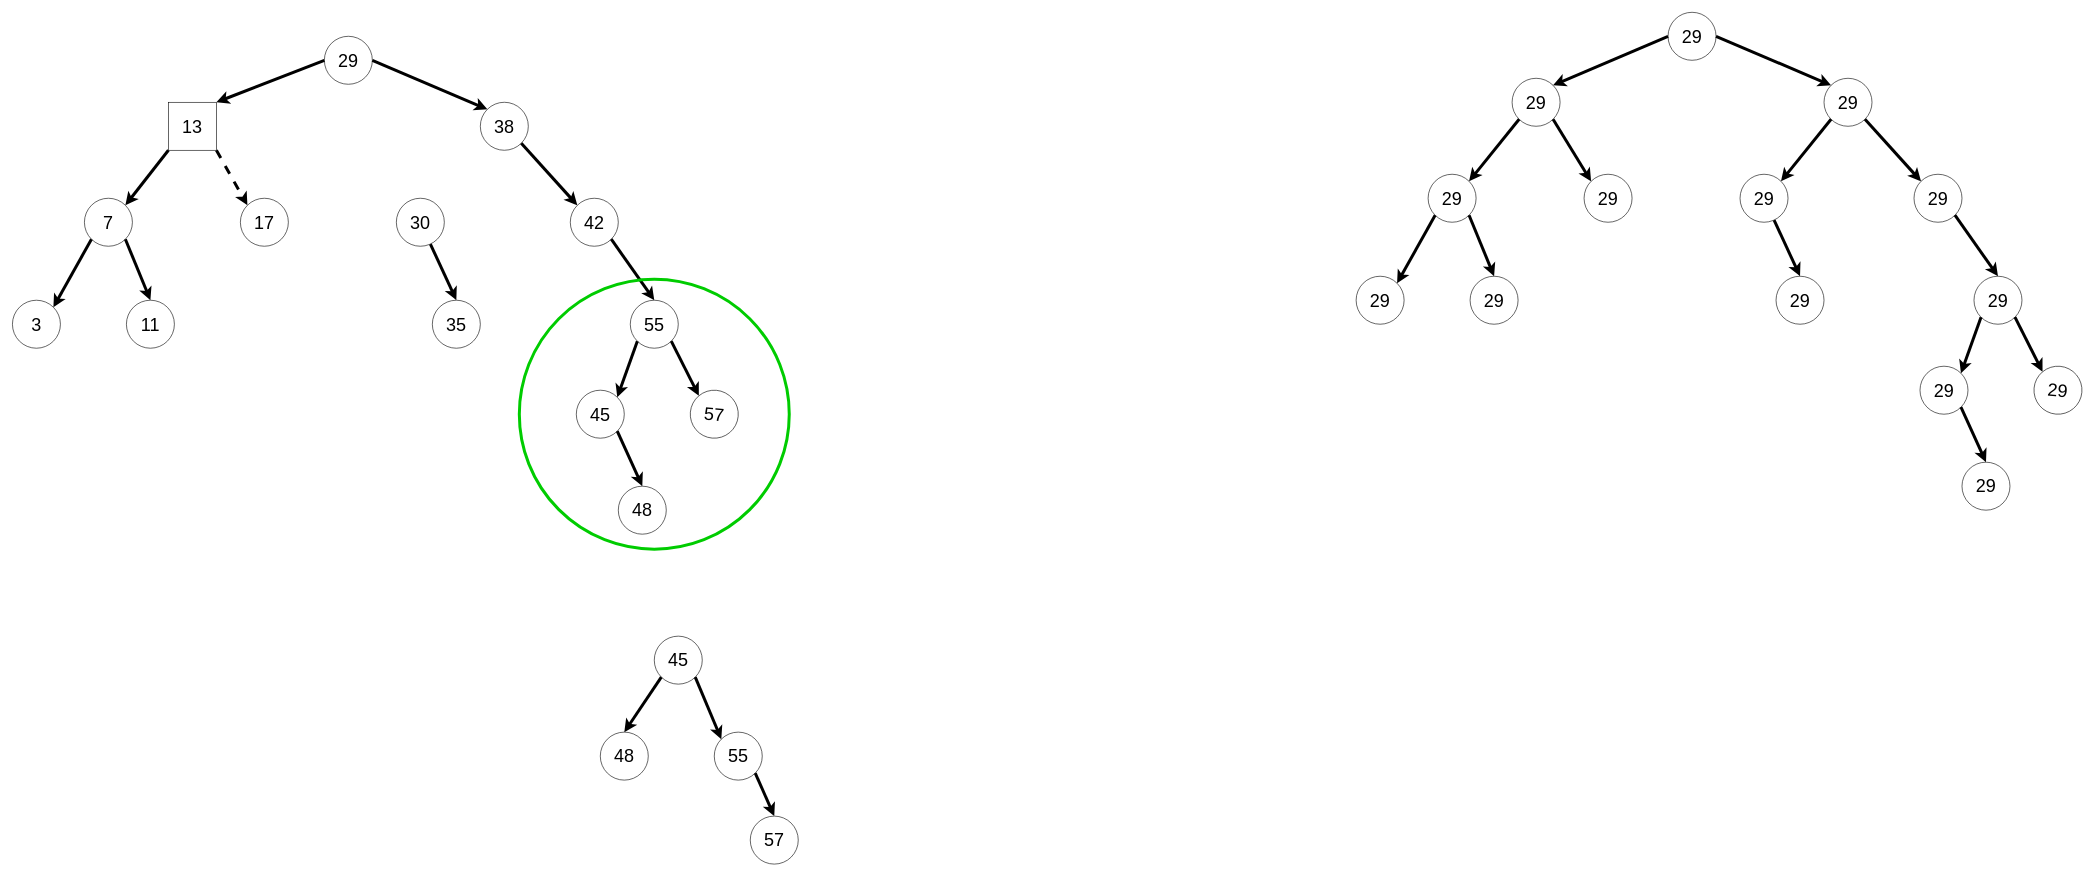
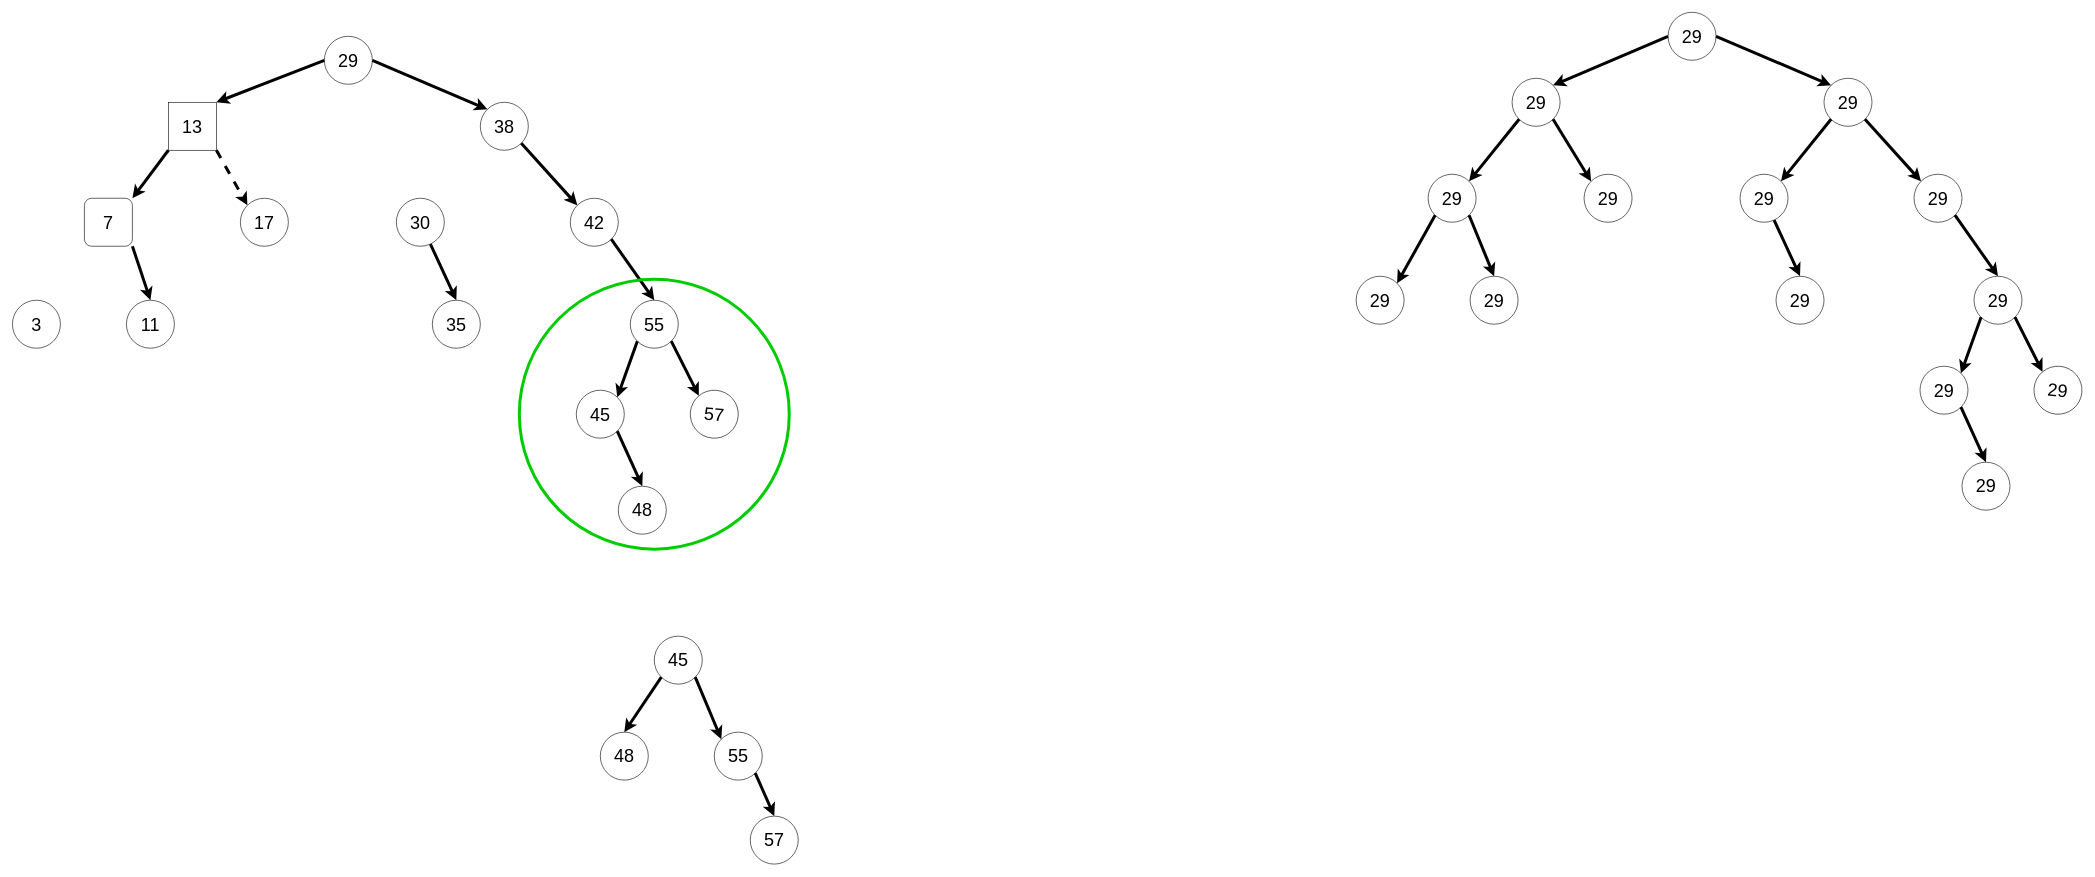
  <mxCell id="0" />
  <mxCell id="1" parent="0" />
  <mxCell id="2" value="&lt;span style=&quot;font-size: 30px;&quot;&gt;13&lt;/span&gt;" style="whiteSpace=wrap;html=1;aspect=fixed;rounded=0;" vertex="1" parent="1"><mxGeometry x="280" y="170" width="80" height="80" as="geometry" /></mxCell>
  <mxCell id="3" value="&lt;font style=&quot;font-size: 30px;&quot;&gt;29&lt;/font&gt;" style="ellipse;whiteSpace=wrap;html=1;aspect=fixed;rounded=0;" vertex="1" parent="1"><mxGeometry x="540" y="60" width="80" height="80" as="geometry" /></mxCell>
  <mxCell id="4" value="&lt;span style=&quot;font-size: 30px;&quot;&gt;38&lt;/span&gt;" style="ellipse;whiteSpace=wrap;html=1;aspect=fixed;rounded=0;" vertex="1" parent="1"><mxGeometry x="800" y="170" width="80" height="80" as="geometry" /></mxCell>
- <mxCell id="5" value="&lt;span style=&quot;font-size: 30px;&quot;&gt;7&lt;/span&gt;" style="ellipse;whiteSpace=wrap;html=1;aspect=fixed;rounded=0;" vertex="1" parent="1"><mxGeometry x="140" y="330" width="80" height="80" as="geometry" /></mxCell>
+ <mxCell id="5" value="&lt;span style=&quot;font-size: 30px;&quot;&gt;7&lt;/span&gt;" style="whiteSpace=wrap;html=1;aspect=fixed;rounded=1;" vertex="1" parent="1"><mxGeometry x="140" y="330" width="80" height="80" as="geometry" /></mxCell>
  <mxCell id="6" value="&lt;span style=&quot;font-size: 30px;&quot;&gt;17&lt;/span&gt;" style="ellipse;whiteSpace=wrap;html=1;aspect=fixed;rounded=0;" vertex="1" parent="1"><mxGeometry x="400" y="330" width="80" height="80" as="geometry" /></mxCell>
  <mxCell id="7" value="&lt;span style=&quot;font-size: 30px;&quot;&gt;3&lt;/span&gt;" style="ellipse;whiteSpace=wrap;html=1;aspect=fixed;rotation=0;rounded=0;" vertex="1" parent="1"><mxGeometry x="20" y="500" width="80" height="80" as="geometry" /></mxCell>
  <mxCell id="8" value="&lt;span style=&quot;font-size: 30px;&quot;&gt;11&lt;/span&gt;" style="ellipse;whiteSpace=wrap;html=1;aspect=fixed;rounded=0;" vertex="1" parent="1"><mxGeometry x="210" y="500" width="80" height="80" as="geometry" /></mxCell>
  <mxCell id="9" value="&lt;span style=&quot;font-size: 30px;&quot;&gt;30&lt;/span&gt;" style="ellipse;whiteSpace=wrap;html=1;aspect=fixed;rounded=0;" vertex="1" parent="1"><mxGeometry x="660" y="330" width="80" height="80" as="geometry" /></mxCell>
  <mxCell id="10" value="&lt;span style=&quot;font-size: 30px;&quot;&gt;42&lt;/span&gt;" style="ellipse;whiteSpace=wrap;html=1;aspect=fixed;rounded=0;" vertex="1" parent="1"><mxGeometry x="950" y="330" width="80" height="80" as="geometry" /></mxCell>
  <mxCell id="11" value="&lt;span style=&quot;font-size: 30px;&quot;&gt;35&lt;/span&gt;" style="ellipse;whiteSpace=wrap;html=1;aspect=fixed;rotation=0;rounded=0;" vertex="1" parent="1"><mxGeometry x="720" y="500" width="80" height="80" as="geometry" /></mxCell>
  <mxCell id="12" value="&lt;span style=&quot;font-size: 30px;&quot;&gt;55&lt;/span&gt;" style="ellipse;whiteSpace=wrap;html=1;aspect=fixed;rotation=0;rounded=0;" vertex="1" parent="1"><mxGeometry x="1050" y="500" width="80" height="80" as="geometry" /></mxCell>
  <mxCell id="13" value="&lt;span style=&quot;font-size: 30px;&quot;&gt;45&lt;/span&gt;" style="ellipse;whiteSpace=wrap;html=1;aspect=fixed;rounded=0;" vertex="1" parent="1"><mxGeometry x="960" y="650" width="80" height="80" as="geometry" /></mxCell>
  <mxCell id="14" value="&lt;span style=&quot;font-size: 30px;&quot;&gt;57&lt;/span&gt;" style="ellipse;whiteSpace=wrap;html=1;aspect=fixed;rotation=5;rounded=0;" vertex="1" parent="1"><mxGeometry x="1150" y="650" width="80" height="80" as="geometry" /></mxCell>
  <mxCell id="15" value="&lt;span style=&quot;font-size: 30px;&quot;&gt;48&lt;/span&gt;" style="ellipse;whiteSpace=wrap;html=1;aspect=fixed;rounded=0;" vertex="1" parent="1"><mxGeometry x="1030" y="810" width="80" height="80" as="geometry" /></mxCell>
  <mxCell id="16" value="" style="endArrow=classic;html=1;rounded=0;strokeWidth=5;entryX=1;entryY=0;entryDx=0;entryDy=0;exitX=0;exitY=0.5;exitDx=0;exitDy=0;" edge="1" parent="1" source="3" target="2"><mxGeometry width="50" height="50" relative="1" as="geometry"><mxPoint x="450" y="235" as="sourcePoint" /><mxPoint x="500" y="185" as="targetPoint" /></mxGeometry></mxCell>
  <mxCell id="17" value="" style="endArrow=classic;html=1;rounded=0;strokeWidth=5;entryX=0;entryY=0;entryDx=0;entryDy=0;exitX=1;exitY=0.5;exitDx=0;exitDy=0;" edge="1" parent="1" source="3" target="4"><mxGeometry width="50" height="50" relative="1" as="geometry"><mxPoint x="550" y="110" as="sourcePoint" /><mxPoint x="358.284" y="191.716" as="targetPoint" /></mxGeometry></mxCell>
  <mxCell id="18" value="" style="endArrow=classic;html=1;rounded=0;strokeWidth=5;entryX=0;entryY=0;entryDx=0;entryDy=0;exitX=1;exitY=1;exitDx=0;exitDy=0;" edge="1" parent="1" source="4" target="10"><mxGeometry width="50" height="50" relative="1" as="geometry"><mxPoint x="630" y="110" as="sourcePoint" /><mxPoint x="821.716" y="191.716" as="targetPoint" /></mxGeometry></mxCell>
  <mxCell id="19" value="" style="endArrow=classic;html=1;rounded=0;strokeWidth=5;entryX=0.5;entryY=0;entryDx=0;entryDy=0;" edge="1" parent="1" source="9" target="11"><mxGeometry width="50" height="50" relative="1" as="geometry"><mxPoint x="1030.436" y="546.564" as="sourcePoint" /><mxPoint x="947.004" y="649.996" as="targetPoint" /></mxGeometry></mxCell>
  <mxCell id="20" value="" style="endArrow=classic;html=1;rounded=0;strokeWidth=5;entryX=0.5;entryY=0;entryDx=0;entryDy=0;exitX=1;exitY=1;exitDx=0;exitDy=0;" edge="1" parent="1" source="10" target="12"><mxGeometry width="50" height="50" relative="1" as="geometry"><mxPoint x="999.996" y="410.004" as="sourcePoint" /><mxPoint x="916.564" y="513.436" as="targetPoint" /></mxGeometry></mxCell>
  <mxCell id="21" value="" style="endArrow=classic;html=1;rounded=0;strokeWidth=5;exitX=1;exitY=1;exitDx=0;exitDy=0;entryX=0;entryY=0;entryDx=0;entryDy=0;" edge="1" parent="1" source="12" target="14"><mxGeometry width="50" height="50" relative="1" as="geometry"><mxPoint x="1028.284" y="408.284" as="sourcePoint" /><mxPoint x="1170" y="650" as="targetPoint" /></mxGeometry></mxCell>
  <mxCell id="22" value="" style="endArrow=classic;html=1;rounded=0;strokeWidth=5;entryX=1;entryY=0;entryDx=0;entryDy=0;exitX=0;exitY=1;exitDx=0;exitDy=0;" edge="1" parent="1" source="12" target="13"><mxGeometry width="50" height="50" relative="1" as="geometry"><mxPoint x="1070" y="620" as="sourcePoint" /><mxPoint x="1174.288" y="669.358" as="targetPoint" /></mxGeometry></mxCell>
  <mxCell id="23" value="" style="endArrow=classic;html=1;rounded=0;strokeWidth=5;exitX=1;exitY=1;exitDx=0;exitDy=0;entryX=0.5;entryY=0;entryDx=0;entryDy=0;" edge="1" parent="1" source="13" target="15"><mxGeometry width="50" height="50" relative="1" as="geometry"><mxPoint x="1040" y="730.001" as="sourcePoint" /><mxPoint x="1094.288" y="814.718" as="targetPoint" /></mxGeometry></mxCell>
  <mxCell id="24" value="" style="endArrow=classic;html=1;rounded=0;strokeWidth=5;entryX=0;entryY=0;entryDx=0;entryDy=0;exitX=1;exitY=1;exitDx=0;exitDy=0;dashed=1;" edge="1" parent="1" source="2" target="6"><mxGeometry width="50" height="50" relative="1" as="geometry"><mxPoint x="399.997" y="233.408" as="sourcePoint" /><mxPoint x="438.285" y="329.998" as="targetPoint" /></mxGeometry></mxCell>
  <mxCell id="25" value="" style="endArrow=classic;html=1;rounded=0;strokeWidth=5;entryX=1;entryY=0;entryDx=0;entryDy=0;exitX=0;exitY=1;exitDx=0;exitDy=0;" edge="1" parent="1" source="2" target="5"><mxGeometry width="50" height="50" relative="1" as="geometry"><mxPoint x="273.436" y="226.564" as="sourcePoint" /><mxPoint x="190.004" y="329.996" as="targetPoint" /></mxGeometry></mxCell>
- <mxCell id="26" value="" style="endArrow=classic;html=1;rounded=0;strokeWidth=5;entryX=1;entryY=0;entryDx=0;entryDy=0;exitX=0;exitY=1;exitDx=0;exitDy=0;" edge="1" parent="1" source="5" target="7"><mxGeometry width="50" height="50" relative="1" as="geometry"><mxPoint x="199.996" y="420.004" as="sourcePoint" /><mxPoint x="116.564" y="523.436" as="targetPoint" /></mxGeometry></mxCell>
  <mxCell id="27" value="" style="endArrow=classic;html=1;rounded=0;strokeWidth=5;entryX=0.5;entryY=0;entryDx=0;entryDy=0;exitX=1;exitY=1;exitDx=0;exitDy=0;" edge="1" parent="1" source="5" target="8"><mxGeometry width="50" height="50" relative="1" as="geometry"><mxPoint x="161.716" y="408.284" as="sourcePoint" /><mxPoint x="88.284" y="521.716" as="targetPoint" /></mxGeometry></mxCell>
  <mxCell id="28" value="&lt;span style=&quot;font-size: 30px;&quot;&gt;29&lt;/span&gt;" style="ellipse;whiteSpace=wrap;html=1;aspect=fixed;rounded=0;" vertex="1" parent="1"><mxGeometry x="2520" y="130" width="80" height="80" as="geometry" /></mxCell>
  <mxCell id="29" value="&lt;font style=&quot;font-size: 30px;&quot;&gt;29&lt;/font&gt;" style="ellipse;whiteSpace=wrap;html=1;aspect=fixed;rounded=0;" vertex="1" parent="1"><mxGeometry x="2780" y="20" width="80" height="80" as="geometry" /></mxCell>
  <mxCell id="30" value="&lt;span style=&quot;font-size: 30px;&quot;&gt;29&lt;/span&gt;" style="ellipse;whiteSpace=wrap;html=1;aspect=fixed;rounded=0;" vertex="1" parent="1"><mxGeometry x="3040" y="130" width="80" height="80" as="geometry" /></mxCell>
  <mxCell id="31" value="&lt;span style=&quot;font-size: 30px;&quot;&gt;29&lt;/span&gt;" style="ellipse;whiteSpace=wrap;html=1;aspect=fixed;rounded=0;" vertex="1" parent="1"><mxGeometry x="2380" y="290" width="80" height="80" as="geometry" /></mxCell>
  <mxCell id="32" value="&lt;span style=&quot;font-size: 30px;&quot;&gt;29&lt;/span&gt;" style="ellipse;whiteSpace=wrap;html=1;aspect=fixed;rounded=0;" vertex="1" parent="1"><mxGeometry x="2640" y="290" width="80" height="80" as="geometry" /></mxCell>
  <mxCell id="33" value="&lt;span style=&quot;font-size: 30px;&quot;&gt;29&lt;/span&gt;" style="ellipse;whiteSpace=wrap;html=1;aspect=fixed;rotation=0;rounded=0;" vertex="1" parent="1"><mxGeometry x="2260" y="460" width="80" height="80" as="geometry" /></mxCell>
  <mxCell id="34" value="&lt;span style=&quot;font-size: 30px;&quot;&gt;29&lt;/span&gt;" style="ellipse;whiteSpace=wrap;html=1;aspect=fixed;rounded=0;" vertex="1" parent="1"><mxGeometry x="2450" y="460" width="80" height="80" as="geometry" /></mxCell>
  <mxCell id="35" value="&lt;span style=&quot;font-size: 30px;&quot;&gt;29&lt;/span&gt;" style="ellipse;whiteSpace=wrap;html=1;aspect=fixed;rounded=0;" vertex="1" parent="1"><mxGeometry x="2900" y="290" width="80" height="80" as="geometry" /></mxCell>
  <mxCell id="36" value="&lt;span style=&quot;font-size: 30px;&quot;&gt;29&lt;/span&gt;" style="ellipse;whiteSpace=wrap;html=1;aspect=fixed;rounded=0;" vertex="1" parent="1"><mxGeometry x="3190" y="290" width="80" height="80" as="geometry" /></mxCell>
  <mxCell id="37" value="&lt;span style=&quot;font-size: 30px;&quot;&gt;29&lt;/span&gt;" style="ellipse;whiteSpace=wrap;html=1;aspect=fixed;rotation=0;rounded=0;" vertex="1" parent="1"><mxGeometry x="2960" y="460" width="80" height="80" as="geometry" /></mxCell>
  <mxCell id="38" value="&lt;span style=&quot;font-size: 30px;&quot;&gt;29&lt;/span&gt;" style="ellipse;whiteSpace=wrap;html=1;aspect=fixed;rotation=0;rounded=0;" vertex="1" parent="1"><mxGeometry x="3290" y="460" width="80" height="80" as="geometry" /></mxCell>
  <mxCell id="39" value="&lt;span style=&quot;font-size: 30px;&quot;&gt;29&lt;/span&gt;" style="ellipse;whiteSpace=wrap;html=1;aspect=fixed;rounded=0;" vertex="1" parent="1"><mxGeometry x="3200" y="610" width="80" height="80" as="geometry" /></mxCell>
  <mxCell id="40" value="&lt;span style=&quot;font-size: 30px;&quot;&gt;29&lt;/span&gt;" style="ellipse;whiteSpace=wrap;html=1;aspect=fixed;rotation=5;rounded=0;" vertex="1" parent="1"><mxGeometry x="3390" y="610" width="80" height="80" as="geometry" /></mxCell>
  <mxCell id="41" value="&lt;span style=&quot;font-size: 30px;&quot;&gt;29&lt;/span&gt;" style="ellipse;whiteSpace=wrap;html=1;aspect=fixed;rounded=0;" vertex="1" parent="1"><mxGeometry x="3270" y="770" width="80" height="80" as="geometry" /></mxCell>
  <mxCell id="42" value="" style="endArrow=classic;html=1;rounded=0;strokeWidth=5;entryX=1;entryY=0;entryDx=0;entryDy=0;exitX=0;exitY=0.5;exitDx=0;exitDy=0;" edge="1" parent="1" source="29" target="28"><mxGeometry width="50" height="50" relative="1" as="geometry"><mxPoint x="2690" y="195" as="sourcePoint" /><mxPoint x="2740" y="145" as="targetPoint" /></mxGeometry></mxCell>
  <mxCell id="43" value="" style="endArrow=classic;html=1;rounded=0;strokeWidth=5;entryX=0;entryY=0;entryDx=0;entryDy=0;exitX=1;exitY=0.5;exitDx=0;exitDy=0;" edge="1" parent="1" source="29" target="30"><mxGeometry width="50" height="50" relative="1" as="geometry"><mxPoint x="2790" y="70" as="sourcePoint" /><mxPoint x="2598.284" y="151.716" as="targetPoint" /></mxGeometry></mxCell>
  <mxCell id="44" value="" style="endArrow=classic;html=1;rounded=0;strokeWidth=5;entryX=0;entryY=0;entryDx=0;entryDy=0;exitX=1;exitY=1;exitDx=0;exitDy=0;" edge="1" parent="1" source="30" target="36"><mxGeometry width="50" height="50" relative="1" as="geometry"><mxPoint x="2870" y="70" as="sourcePoint" /><mxPoint x="3061.716" y="151.716" as="targetPoint" /></mxGeometry></mxCell>
  <mxCell id="45" value="" style="endArrow=classic;html=1;rounded=0;strokeWidth=5;entryX=1;entryY=0;entryDx=0;entryDy=0;exitX=0;exitY=1;exitDx=0;exitDy=0;" edge="1" parent="1" source="30" target="35"><mxGeometry width="50" height="50" relative="1" as="geometry"><mxPoint x="3118.284" y="208.284" as="sourcePoint" /><mxPoint x="3221.716" y="311.716" as="targetPoint" /></mxGeometry></mxCell>
  <mxCell id="46" value="" style="endArrow=classic;html=1;rounded=0;strokeWidth=5;entryX=0.5;entryY=0;entryDx=0;entryDy=0;" edge="1" parent="1" source="35" target="37"><mxGeometry width="50" height="50" relative="1" as="geometry"><mxPoint x="3270.436" y="506.564" as="sourcePoint" /><mxPoint x="3187.004" y="609.996" as="targetPoint" /></mxGeometry></mxCell>
  <mxCell id="47" value="" style="endArrow=classic;html=1;rounded=0;strokeWidth=5;entryX=0.5;entryY=0;entryDx=0;entryDy=0;exitX=1;exitY=1;exitDx=0;exitDy=0;" edge="1" parent="1" source="36" target="38"><mxGeometry width="50" height="50" relative="1" as="geometry"><mxPoint x="3239.996" y="370.004" as="sourcePoint" /><mxPoint x="3156.564" y="473.436" as="targetPoint" /></mxGeometry></mxCell>
  <mxCell id="48" value="" style="endArrow=classic;html=1;rounded=0;strokeWidth=5;exitX=1;exitY=1;exitDx=0;exitDy=0;entryX=0;entryY=0;entryDx=0;entryDy=0;" edge="1" parent="1" source="38" target="40"><mxGeometry width="50" height="50" relative="1" as="geometry"><mxPoint x="3268.284" y="368.284" as="sourcePoint" /><mxPoint x="3410" y="610" as="targetPoint" /></mxGeometry></mxCell>
  <mxCell id="49" value="" style="endArrow=classic;html=1;rounded=0;strokeWidth=5;entryX=1;entryY=0;entryDx=0;entryDy=0;exitX=0;exitY=1;exitDx=0;exitDy=0;" edge="1" parent="1" source="38" target="39"><mxGeometry width="50" height="50" relative="1" as="geometry"><mxPoint x="3310" y="580" as="sourcePoint" /><mxPoint x="3414.288" y="629.358" as="targetPoint" /></mxGeometry></mxCell>
  <mxCell id="50" value="" style="endArrow=classic;html=1;rounded=0;strokeWidth=5;exitX=1;exitY=1;exitDx=0;exitDy=0;entryX=0.5;entryY=0;entryDx=0;entryDy=0;" edge="1" parent="1" source="39" target="41"><mxGeometry width="50" height="50" relative="1" as="geometry"><mxPoint x="3280" y="690.001" as="sourcePoint" /><mxPoint x="3334.288" y="774.718" as="targetPoint" /></mxGeometry></mxCell>
  <mxCell id="51" value="" style="endArrow=classic;html=1;rounded=0;strokeWidth=5;entryX=0;entryY=0;entryDx=0;entryDy=0;exitX=1;exitY=1;exitDx=0;exitDy=0;" edge="1" parent="1" source="28" target="32"><mxGeometry width="50" height="50" relative="1" as="geometry"><mxPoint x="2639.997" y="193.408" as="sourcePoint" /><mxPoint x="2678.285" y="289.998" as="targetPoint" /></mxGeometry></mxCell>
  <mxCell id="52" value="" style="endArrow=classic;html=1;rounded=0;strokeWidth=5;entryX=1;entryY=0;entryDx=0;entryDy=0;exitX=0;exitY=1;exitDx=0;exitDy=0;" edge="1" parent="1" source="28" target="31"><mxGeometry width="50" height="50" relative="1" as="geometry"><mxPoint x="2513.436" y="186.564" as="sourcePoint" /><mxPoint x="2430.004" y="289.996" as="targetPoint" /></mxGeometry></mxCell>
  <mxCell id="53" value="" style="endArrow=classic;html=1;rounded=0;strokeWidth=5;entryX=1;entryY=0;entryDx=0;entryDy=0;exitX=0;exitY=1;exitDx=0;exitDy=0;" edge="1" parent="1" source="31" target="33"><mxGeometry width="50" height="50" relative="1" as="geometry"><mxPoint x="2439.996" y="380.004" as="sourcePoint" /><mxPoint x="2356.564" y="483.436" as="targetPoint" /></mxGeometry></mxCell>
  <mxCell id="54" value="" style="endArrow=classic;html=1;rounded=0;strokeWidth=5;entryX=0.5;entryY=0;entryDx=0;entryDy=0;exitX=1;exitY=1;exitDx=0;exitDy=0;" edge="1" parent="1" source="31" target="34"><mxGeometry width="50" height="50" relative="1" as="geometry"><mxPoint x="2401.716" y="368.284" as="sourcePoint" /><mxPoint x="2328.284" y="481.716" as="targetPoint" /></mxGeometry></mxCell>
  <mxCell id="55" value="" style="ellipse;whiteSpace=wrap;html=1;fillColor=none;strokeWidth=5;strokeColor=#00CC00;" vertex="1" parent="1"><mxGeometry x="865" y="465" width="450" height="450" as="geometry" /></mxCell>
  <mxCell id="56" value="&lt;span style=&quot;font-size: 30px;&quot;&gt;55&lt;/span&gt;" style="ellipse;whiteSpace=wrap;html=1;aspect=fixed;rotation=0;rounded=0;" vertex="1" parent="1"><mxGeometry x="1190" y="1220" width="80" height="80" as="geometry" /></mxCell>
  <mxCell id="57" value="&lt;span style=&quot;font-size: 30px;&quot;&gt;45&lt;/span&gt;" style="ellipse;whiteSpace=wrap;html=1;aspect=fixed;rounded=0;" vertex="1" parent="1"><mxGeometry x="1090" y="1060" width="80" height="80" as="geometry" /></mxCell>
  <mxCell id="58" value="&lt;span style=&quot;font-size: 30px;&quot;&gt;57&lt;/span&gt;" style="ellipse;whiteSpace=wrap;html=1;aspect=fixed;rotation=0;rounded=0;" vertex="1" parent="1"><mxGeometry x="1250" y="1360" width="80" height="80" as="geometry" /></mxCell>
  <mxCell id="59" value="&lt;span style=&quot;font-size: 30px;&quot;&gt;48&lt;/span&gt;" style="ellipse;whiteSpace=wrap;html=1;aspect=fixed;rounded=0;" vertex="1" parent="1"><mxGeometry x="1000" y="1220" width="80" height="80" as="geometry" /></mxCell>
  <mxCell id="60" value="" style="endArrow=classic;html=1;rounded=0;strokeWidth=5;exitX=1;exitY=1;exitDx=0;exitDy=0;entryX=0.5;entryY=0;entryDx=0;entryDy=0;" edge="1" parent="1" source="56" target="58"><mxGeometry width="50" height="50" relative="1" as="geometry"><mxPoint x="1088.284" y="938.284" as="sourcePoint" /><mxPoint x="1230" y="1180" as="targetPoint" /></mxGeometry></mxCell>
  <mxCell id="61" value="" style="endArrow=classic;html=1;rounded=0;strokeWidth=5;entryX=0;entryY=0;entryDx=0;entryDy=0;exitX=1;exitY=1;exitDx=0;exitDy=0;" edge="1" parent="1" source="57" target="56"><mxGeometry width="50" height="50" relative="1" as="geometry"><mxPoint x="1130" y="1150" as="sourcePoint" /><mxPoint x="1234.288" y="1199.358" as="targetPoint" /></mxGeometry></mxCell>
  <mxCell id="62" value="" style="endArrow=classic;html=1;rounded=0;strokeWidth=5;exitX=0;exitY=1;exitDx=0;exitDy=0;entryX=0.5;entryY=0;entryDx=0;entryDy=0;" edge="1" parent="1" source="57" target="59"><mxGeometry width="50" height="50" relative="1" as="geometry"><mxPoint x="1100" y="1260.001" as="sourcePoint" /><mxPoint x="1154.288" y="1344.718" as="targetPoint" /></mxGeometry></mxCell>
